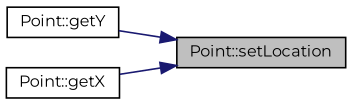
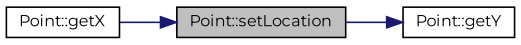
  digraph {
    fontname=Montserrat
    rankdir=LR
    node [color=black fillcolor=white fontname=Montserrat fontsize=10 shape=record style=filled]
    edge [color=midnightblue fontname=Montserrat fontsize=10 labelfontname=Helvetica labelfontsize=10 style=solid]
    n1 [fillcolor=grey75 fontcolor=black height=0.2 label="Point::setLocation" width=0.4]
    n2 [height=0.2 label="Point::getY" width=0.4]
    n3 [height=0.2 label="Point::getX" width=0.4]
-   n2 -> n1
+   n1 -> n2
    n3 -> n1
  }
